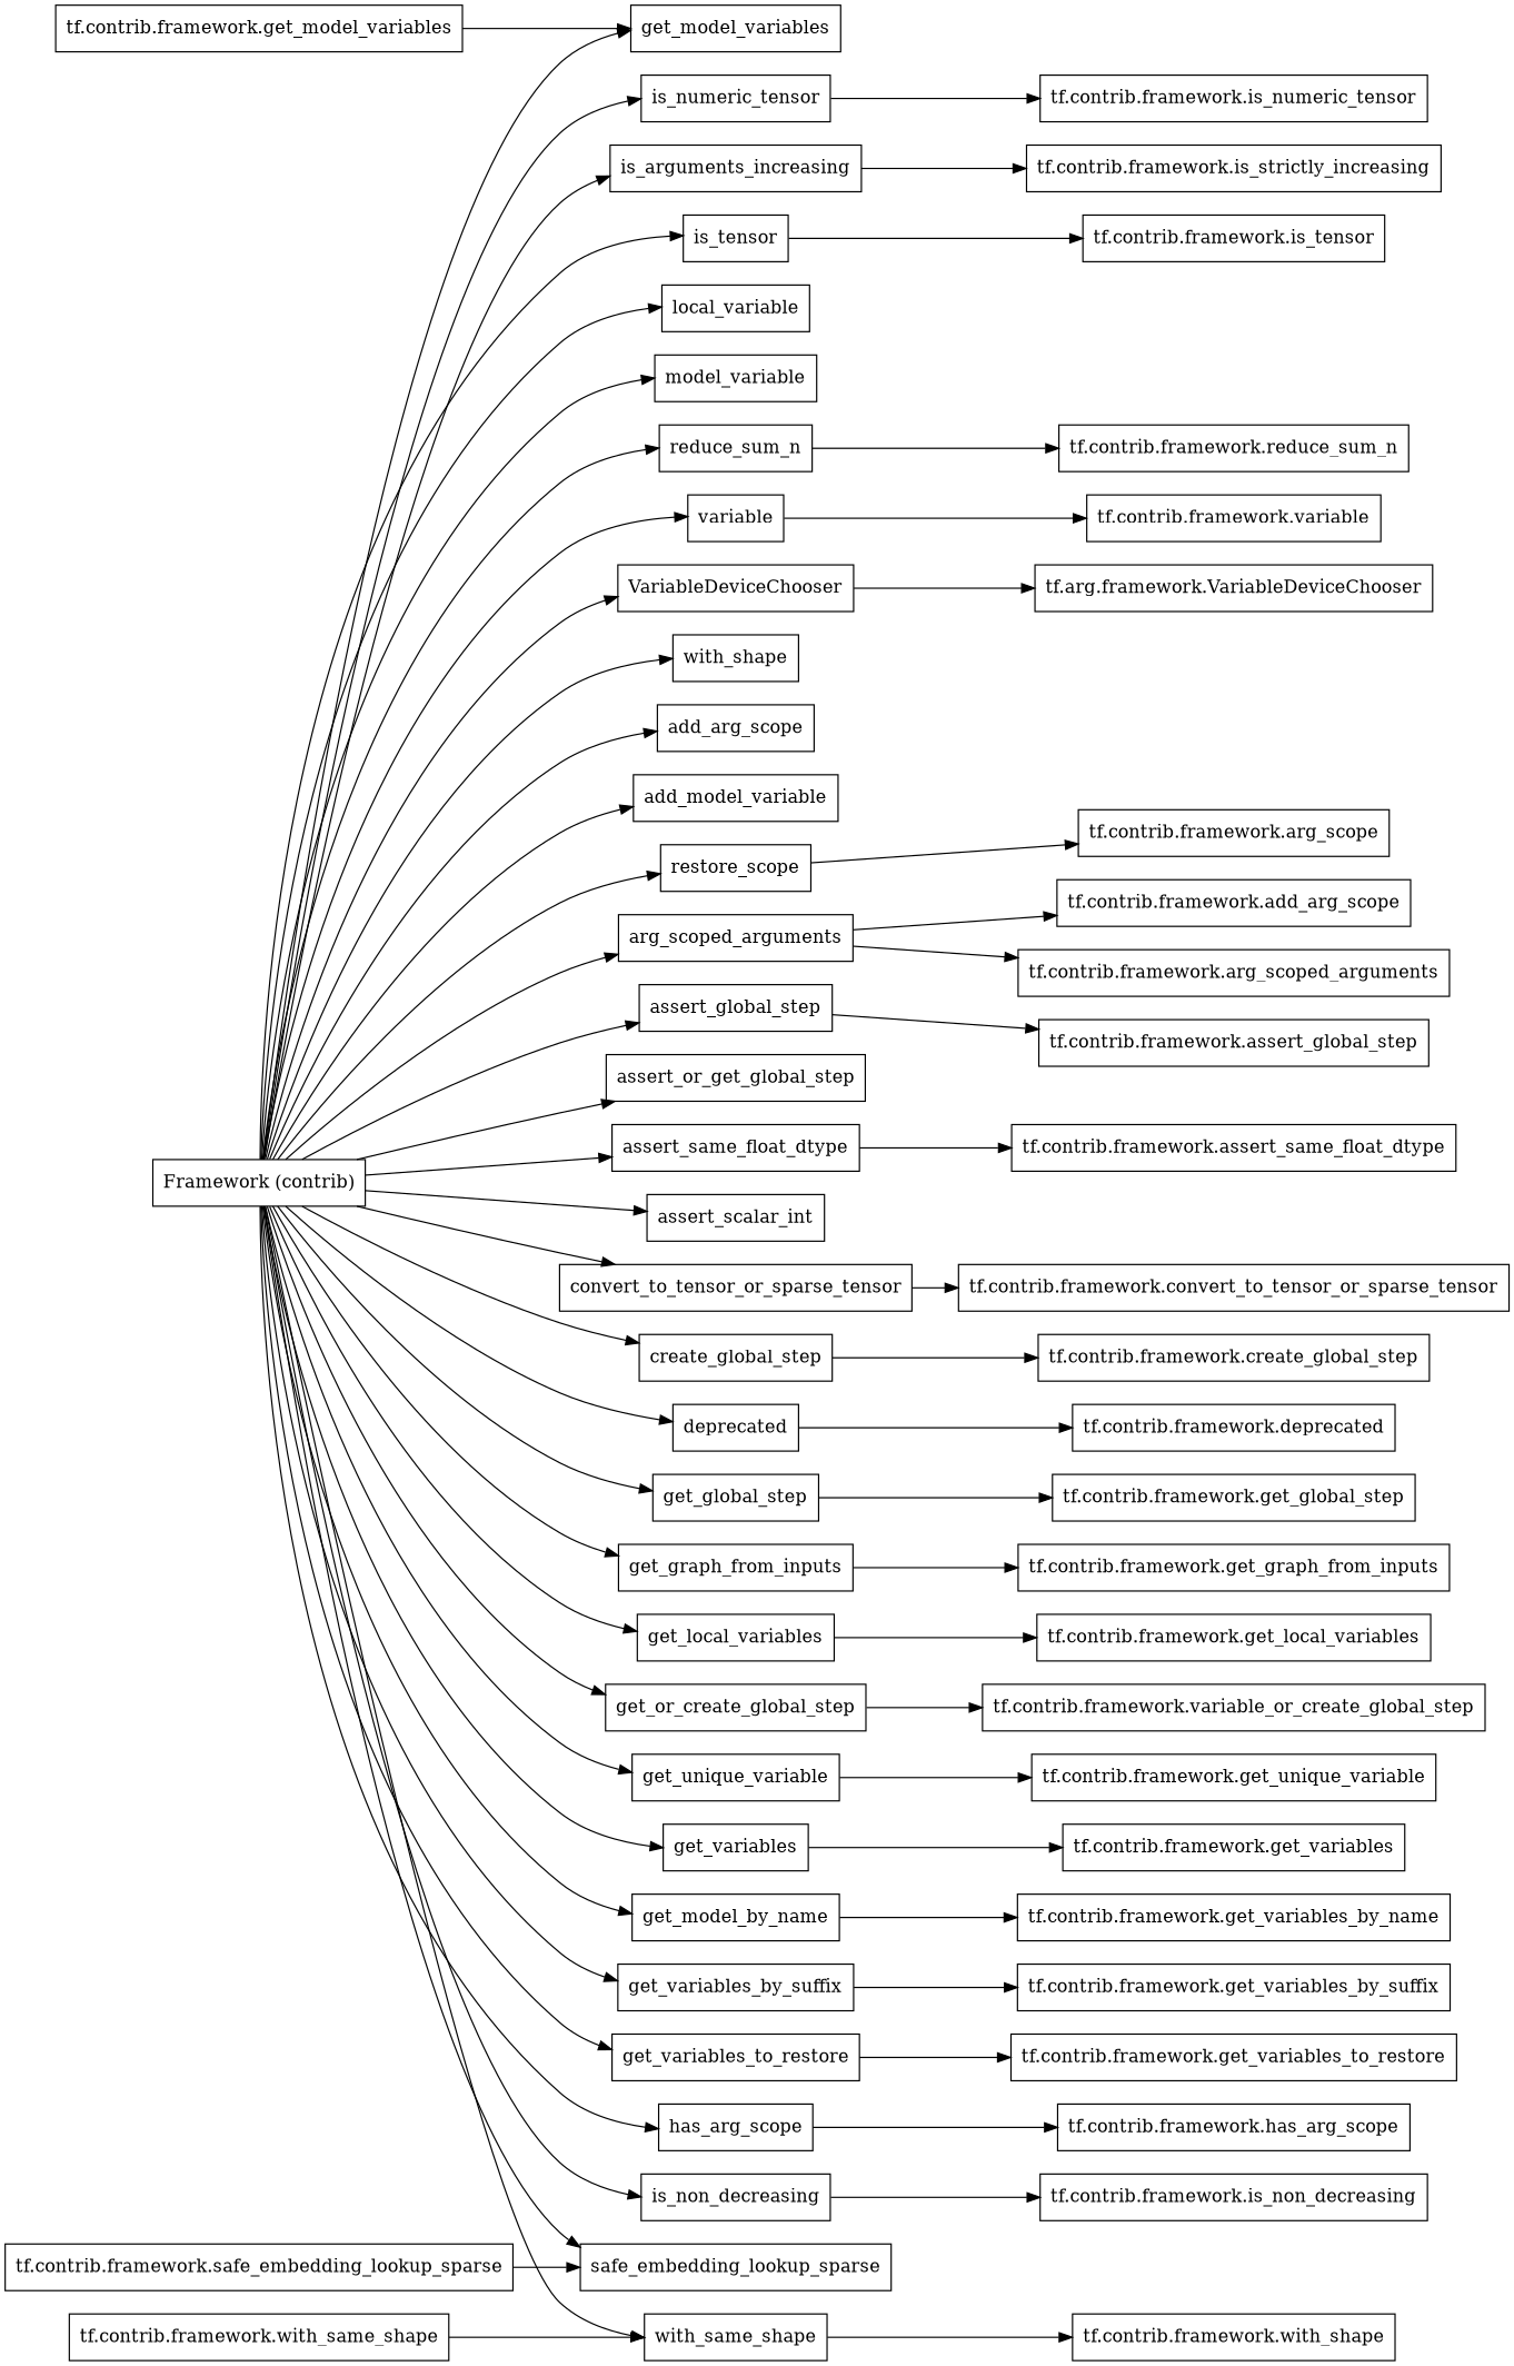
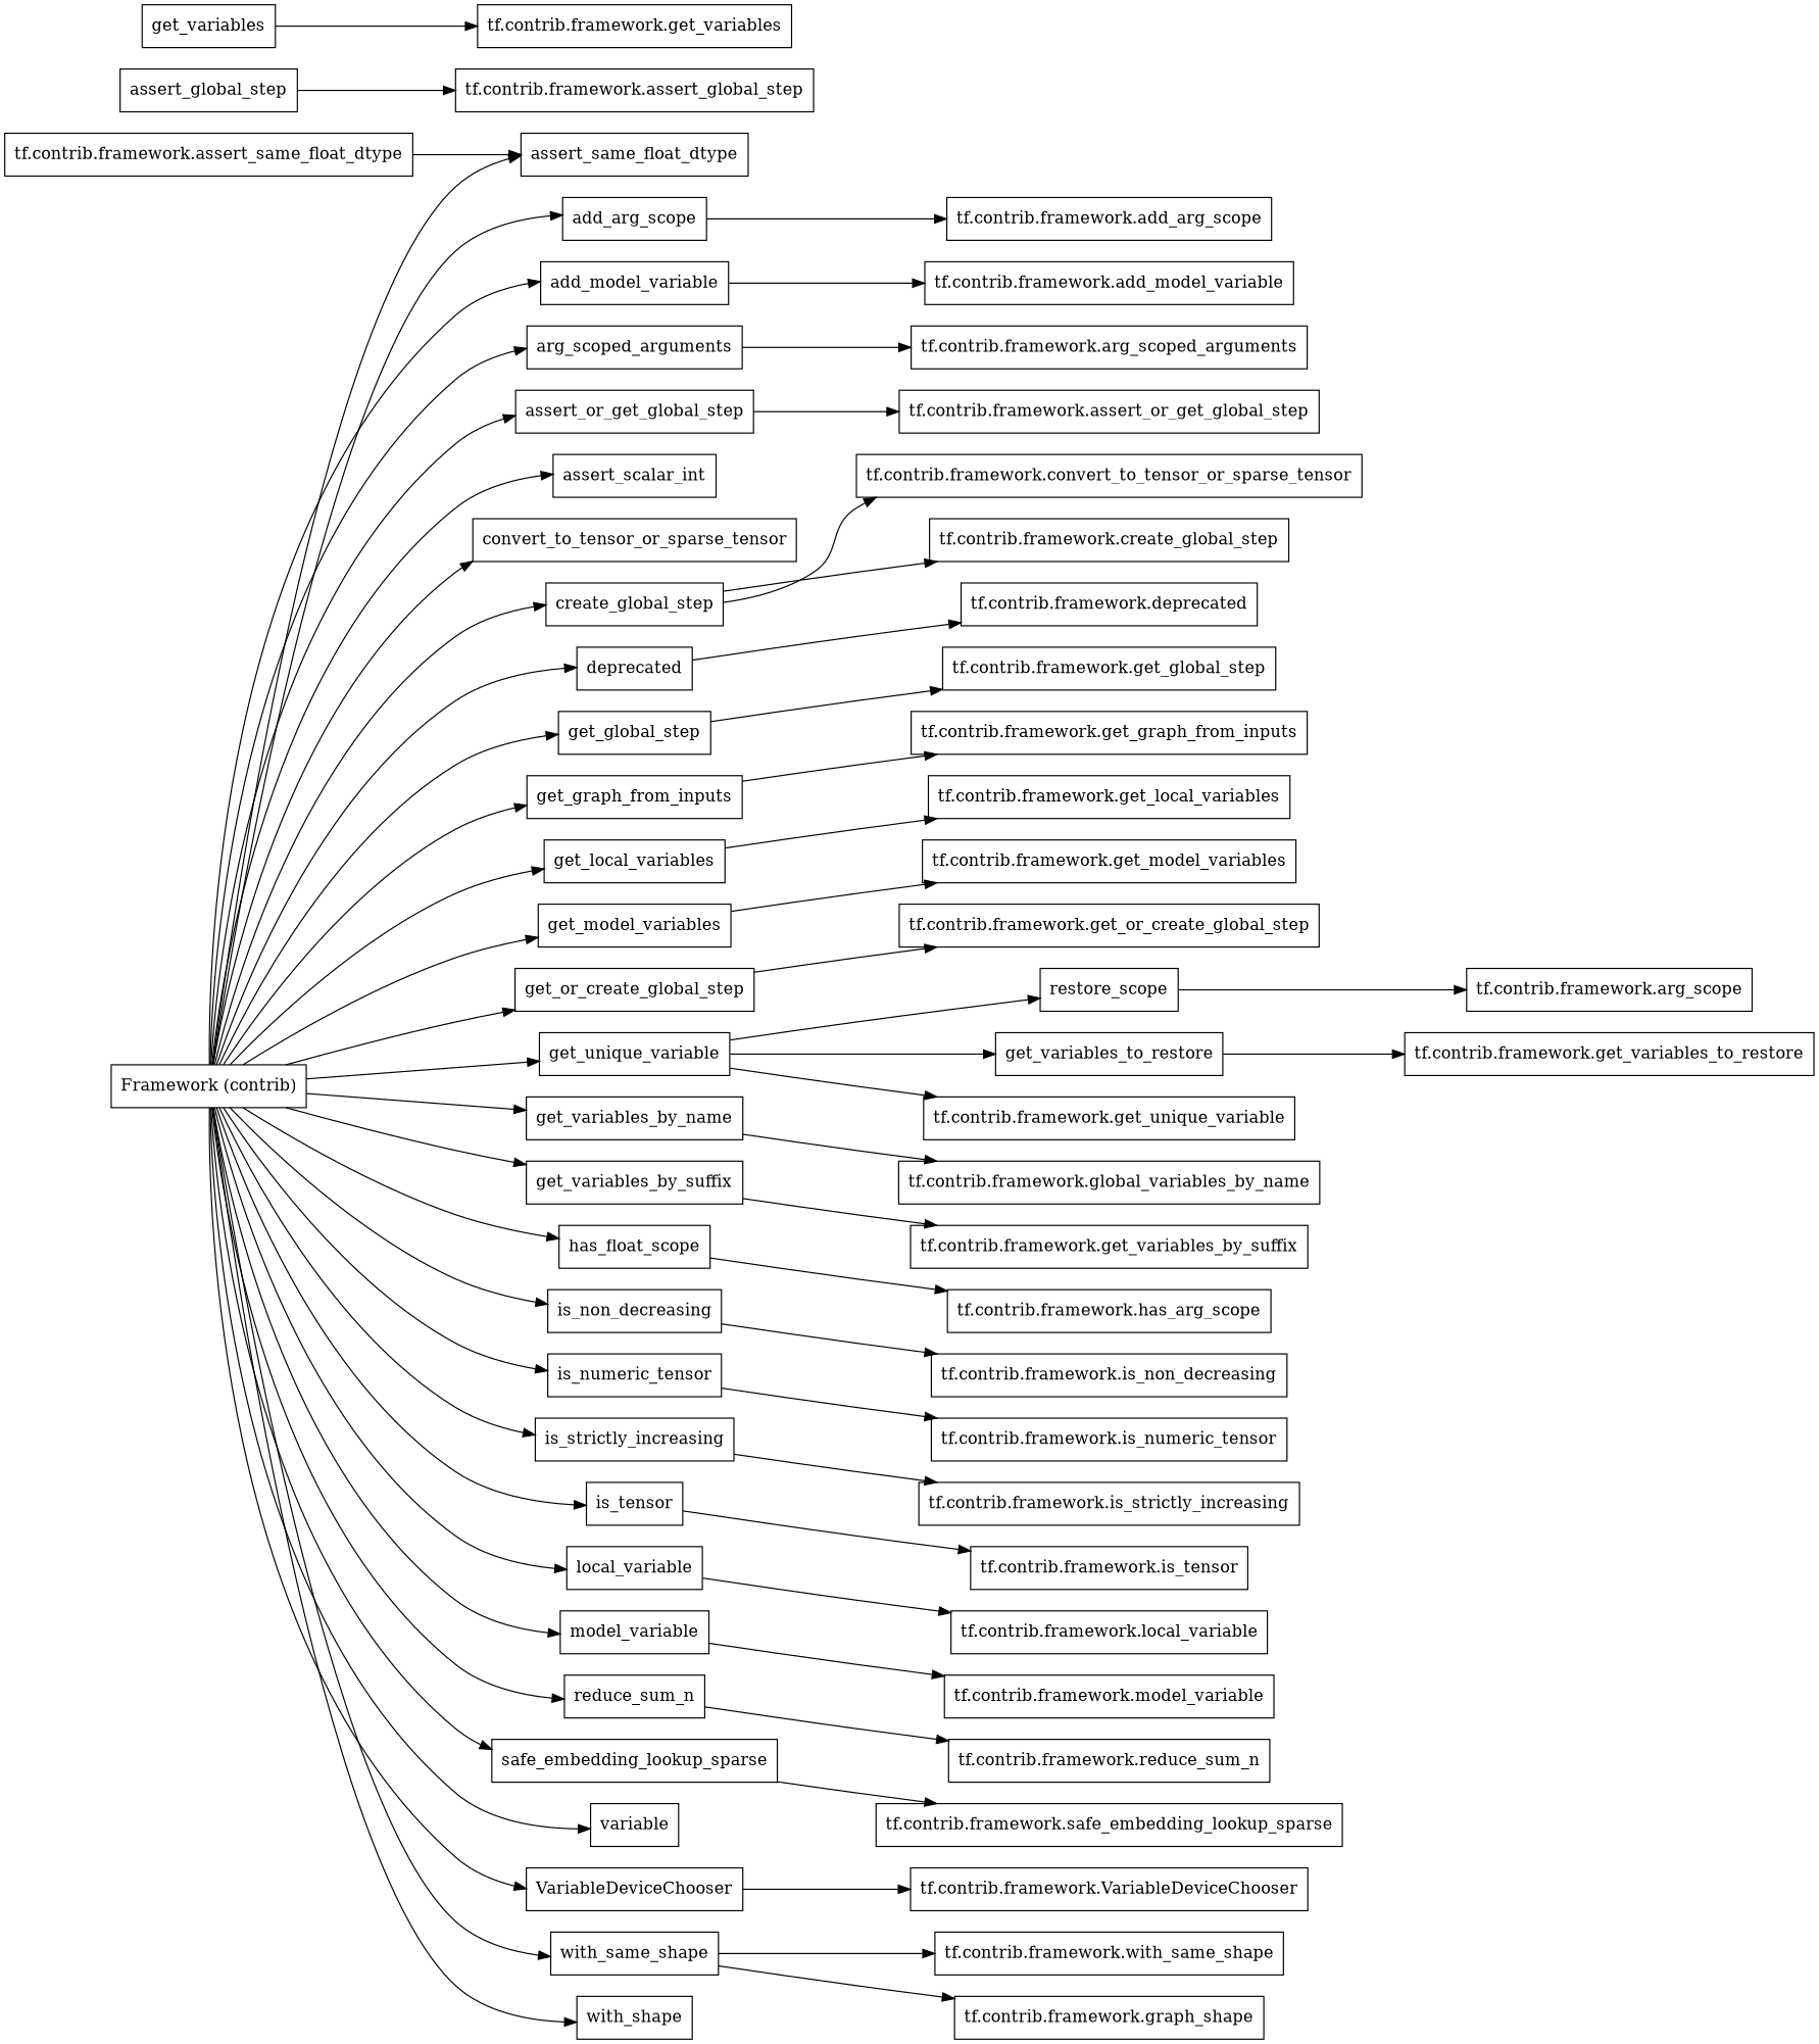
  digraph {
    rankdir=LR
    node [shape=box]
    "Framework (contrib)"
    add_arg_scope
    add_model_variable
    n4 [label=restore_scope]
    arg_scoped_arguments
    assert_global_step
    assert_or_get_global_step
    assert_same_float_dtype
    assert_scalar_int
    convert_to_tensor_or_sparse_tensor
    create_global_step
    deprecated
    get_global_step
    get_graph_from_inputs
    get_local_variables
    get_model_variables
    get_or_create_global_step
    get_unique_variable
    get_variables
-   get_variables_by_name [label=get_model_by_name]
+   get_variables_by_name
    get_variables_by_suffix
    get_variables_to_restore
-   has_arg_scope
+   has_arg_scope [label=has_float_scope]
    is_non_decreasing
    is_numeric_tensor
-   is_strictly_increasing [label=is_arguments_increasing]
+   is_strictly_increasing
    is_tensor
    local_variable
    model_variable
    reduce_sum_n
    safe_embedding_lookup_sparse
    variable
    VariableDeviceChooser
    with_same_shape
    with_shape
    "tf.contrib.framework.add_arg_scope"
+   "tf.contrib.framework.add_model_variable"
    "tf.contrib.framework.arg_scope"
    "tf.contrib.framework.arg_scoped_arguments"
    "tf.contrib.framework.assert_global_step"
+   "tf.contrib.framework.assert_or_get_global_step"
    "tf.contrib.framework.assert_same_float_dtype"
    "tf.contrib.framework.convert_to_tensor_or_sparse_tensor"
    "tf.contrib.framework.create_global_step"
    "tf.contrib.framework.deprecated"
    "tf.contrib.framework.get_global_step"
    "tf.contrib.framework.get_graph_from_inputs"
    "tf.contrib.framework.get_local_variables"
    "tf.contrib.framework.get_model_variables"
-   "tf.contrib.framework.get_or_create_global_step" [label="tf.contrib.framework.variable_or_create_global_step"]
+   "tf.contrib.framework.get_or_create_global_step"
    "tf.contrib.framework.get_unique_variable"
    "tf.contrib.framework.get_variables"
-   "tf.contrib.framework.get_variables_by_name"
+   "tf.contrib.framework.get_variables_by_name" [label="tf.contrib.framework.global_variables_by_name"]
    "tf.contrib.framework.get_variables_by_suffix"
    "tf.contrib.framework.get_variables_to_restore"
    "tf.contrib.framework.has_arg_scope"
    "tf.contrib.framework.is_non_decreasing"
    "tf.contrib.framework.is_numeric_tensor"
    "tf.contrib.framework.is_strictly_increasing"
    "tf.contrib.framework.is_tensor"
+   "tf.contrib.framework.local_variable"
+   "tf.contrib.framework.model_variable"
    "tf.contrib.framework.reduce_sum_n"
    "tf.contrib.framework.safe_embedding_lookup_sparse"
-   "tf.contrib.framework.variable"
-   "tf.contrib.framework.VariableDeviceChooser" [label="tf.arg.framework.VariableDeviceChooser"]
+   "tf.contrib.framework.VariableDeviceChooser"
    "tf.contrib.framework.with_same_shape"
-   "tf.contrib.framework.with_shape"
+   "tf.contrib.framework.with_shape" [label="tf.contrib.framework.graph_shape"]
    "Framework (contrib)" -> add_arg_scope
    "Framework (contrib)" -> add_model_variable
-   "Framework (contrib)" -> n4
+   get_unique_variable -> n4
    "Framework (contrib)" -> arg_scoped_arguments
-   "Framework (contrib)" -> assert_global_step
    "Framework (contrib)" -> assert_or_get_global_step
    "Framework (contrib)" -> assert_same_float_dtype
    "Framework (contrib)" -> assert_scalar_int
    "Framework (contrib)" -> convert_to_tensor_or_sparse_tensor
    "Framework (contrib)" -> create_global_step
    "Framework (contrib)" -> deprecated
    "Framework (contrib)" -> get_global_step
    "Framework (contrib)" -> get_graph_from_inputs
    "Framework (contrib)" -> get_local_variables
    "Framework (contrib)" -> get_model_variables
    "Framework (contrib)" -> get_or_create_global_step
    "Framework (contrib)" -> get_unique_variable
-   "Framework (contrib)" -> get_variables
    "Framework (contrib)" -> get_variables_by_name
    "Framework (contrib)" -> get_variables_by_suffix
-   "Framework (contrib)" -> get_variables_to_restore
+   get_unique_variable -> get_variables_to_restore
    "Framework (contrib)" -> has_arg_scope
    "Framework (contrib)" -> is_non_decreasing
    "Framework (contrib)" -> is_numeric_tensor
    "Framework (contrib)" -> is_strictly_increasing
    "Framework (contrib)" -> is_tensor
    "Framework (contrib)" -> local_variable
    "Framework (contrib)" -> model_variable
    "Framework (contrib)" -> reduce_sum_n
    "Framework (contrib)" -> safe_embedding_lookup_sparse
    "Framework (contrib)" -> variable
    "Framework (contrib)" -> VariableDeviceChooser
    "Framework (contrib)" -> with_same_shape
    "Framework (contrib)" -> with_shape
-   arg_scoped_arguments -> "tf.contrib.framework.add_arg_scope"
+   add_arg_scope -> "tf.contrib.framework.add_arg_scope"
+   add_model_variable -> "tf.contrib.framework.add_model_variable"
    n4 -> "tf.contrib.framework.arg_scope"
    arg_scoped_arguments -> "tf.contrib.framework.arg_scoped_arguments"
    assert_global_step -> "tf.contrib.framework.assert_global_step"
-   assert_same_float_dtype -> "tf.contrib.framework.assert_same_float_dtype"
-   convert_to_tensor_or_sparse_tensor -> "tf.contrib.framework.convert_to_tensor_or_sparse_tensor"
+   assert_or_get_global_step -> "tf.contrib.framework.assert_or_get_global_step"
+   "tf.contrib.framework.assert_same_float_dtype" -> assert_same_float_dtype
+   create_global_step -> "tf.contrib.framework.convert_to_tensor_or_sparse_tensor"
    create_global_step -> "tf.contrib.framework.create_global_step"
    deprecated -> "tf.contrib.framework.deprecated"
    get_global_step -> "tf.contrib.framework.get_global_step"
    get_graph_from_inputs -> "tf.contrib.framework.get_graph_from_inputs"
    get_local_variables -> "tf.contrib.framework.get_local_variables"
-   "tf.contrib.framework.get_model_variables" -> get_model_variables
+   get_model_variables -> "tf.contrib.framework.get_model_variables"
    get_or_create_global_step -> "tf.contrib.framework.get_or_create_global_step"
    get_unique_variable -> "tf.contrib.framework.get_unique_variable"
    get_variables -> "tf.contrib.framework.get_variables"
    get_variables_by_name -> "tf.contrib.framework.get_variables_by_name"
    get_variables_by_suffix -> "tf.contrib.framework.get_variables_by_suffix"
    get_variables_to_restore -> "tf.contrib.framework.get_variables_to_restore"
    has_arg_scope -> "tf.contrib.framework.has_arg_scope"
    is_non_decreasing -> "tf.contrib.framework.is_non_decreasing"
    is_numeric_tensor -> "tf.contrib.framework.is_numeric_tensor"
    is_strictly_increasing -> "tf.contrib.framework.is_strictly_increasing"
    is_tensor -> "tf.contrib.framework.is_tensor"
+   local_variable -> "tf.contrib.framework.local_variable"
+   model_variable -> "tf.contrib.framework.model_variable"
    reduce_sum_n -> "tf.contrib.framework.reduce_sum_n"
-   "tf.contrib.framework.safe_embedding_lookup_sparse" -> safe_embedding_lookup_sparse
-   variable -> "tf.contrib.framework.variable"
+   safe_embedding_lookup_sparse -> "tf.contrib.framework.safe_embedding_lookup_sparse"
    VariableDeviceChooser -> "tf.contrib.framework.VariableDeviceChooser"
-   "tf.contrib.framework.with_same_shape" -> with_same_shape
+   with_same_shape -> "tf.contrib.framework.with_same_shape"
    with_same_shape -> "tf.contrib.framework.with_shape"
  }
